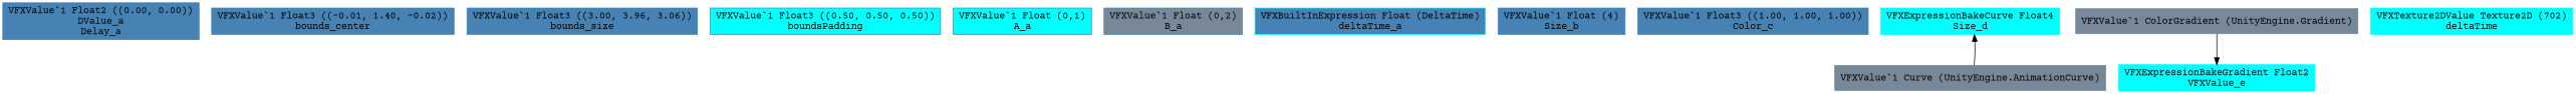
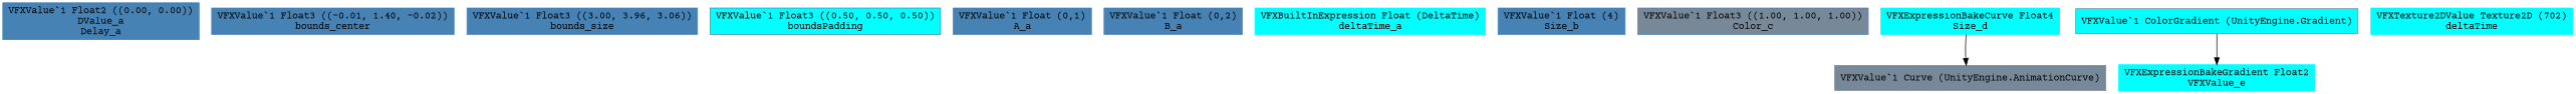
  digraph {
    fontname="Courier Prime"
    node [color=steelblue fontname="Courier Prime" shape=box style=filled]
    edge [fontname="Courier Prime"]
    n1 [label="VFXValue`1 Float2 ((0.00, 0.00))\nDValue_a\nDelay_a"]
    n2 [label="VFXValue`1 Float3 ((-0.01, 1.40, -0.02))\nbounds_center"]
    n3 [label="VFXValue`1 Float3 ((3.00, 3.96, 3.06))\nbounds_size"]
    n4 [fillcolor=cyan label="VFXValue`1 Float3 ((0.50, 0.50, 0.50))\nboundsPadding"]
-   n5 [label="VFXValue`1 Float (0,1)\nA_a" fillcolor=cyan]
-   n6 [label="VFXValue`1 Float (0,2)\nB_a" fillcolor=lightslategray]
-   n7 [color=cyan label="VFXBuiltInExpression Float (DeltaTime)\ndeltaTime_a" fillcolor=steelblue]
+   n5 [label="VFXValue`1 Float (0,1)\nA_a"]
+   n6 [label="VFXValue`1 Float (0,2)\nB_a"]
+   n7 [color=cyan label="VFXBuiltInExpression Float (DeltaTime)\ndeltaTime_a"]
    n8 [label="VFXValue`1 Float (4)\nSize_b"]
-   n9 [label="VFXValue`1 Float3 ((1.00, 1.00, 1.00))\nColor_c"]
+   n9 [label="VFXValue`1 Float3 ((1.00, 1.00, 1.00))\nColor_c" fillcolor=lightslategray]
    n10 [color=cyan label="VFXExpressionBakeCurve Float4\nSize_d"]
    n11 [color=lightslategray label="VFXValue`1 Curve (UnityEngine.AnimationCurve)"]
    n12 [color=cyan label="VFXExpressionBakeGradient Float2\nVFXValue_e"]
-   n13 [color=lightslategray label="VFXValue`1 ColorGradient (UnityEngine.Gradient)"]
+   n13 [color=lightslategray label="VFXValue`1 ColorGradient (UnityEngine.Gradient)" fillcolor=cyan]
    n14 [color=cyan label="VFXTexture2DValue Texture2D (702)\ndeltaTime"]
-   n11 -> n10
+   n10 -> n11
    n13 -> n12
  }
